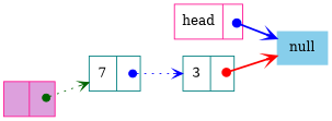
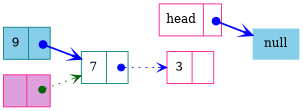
  digraph {
    rankdir=LR
    node [color=deeppink fillcolor=white shape=record style=filled]
    edge [arrowhead=vee arrowtail=dot color=blue dir=both style=bold tailclip=false tailport="ref:c"]
    n1 [label="{ head | <ref>  }"]
    n2 [color=teal fillcolor=skyblue label=null shape=none]
+   n3 [color=teal fillcolor=skyblue label="{ 9 | <ref>  }"]
    n4 [color=teal label="{ 7 | <ref>  }"]
-   n5 [color=teal label="{ 3 | <ref>  }"]
+   n5 [label="{ 3 | <ref>  }"]
    n6 [fillcolor=plum label="{ | <ref>  }"]
    n1 -> n2
+   n3 -> n4
    n4 -> n5 [style=dotted]
-   n5 -> n2 [color=red]
    n6 -> n4 [color=darkgreen style=dotted]
  }
